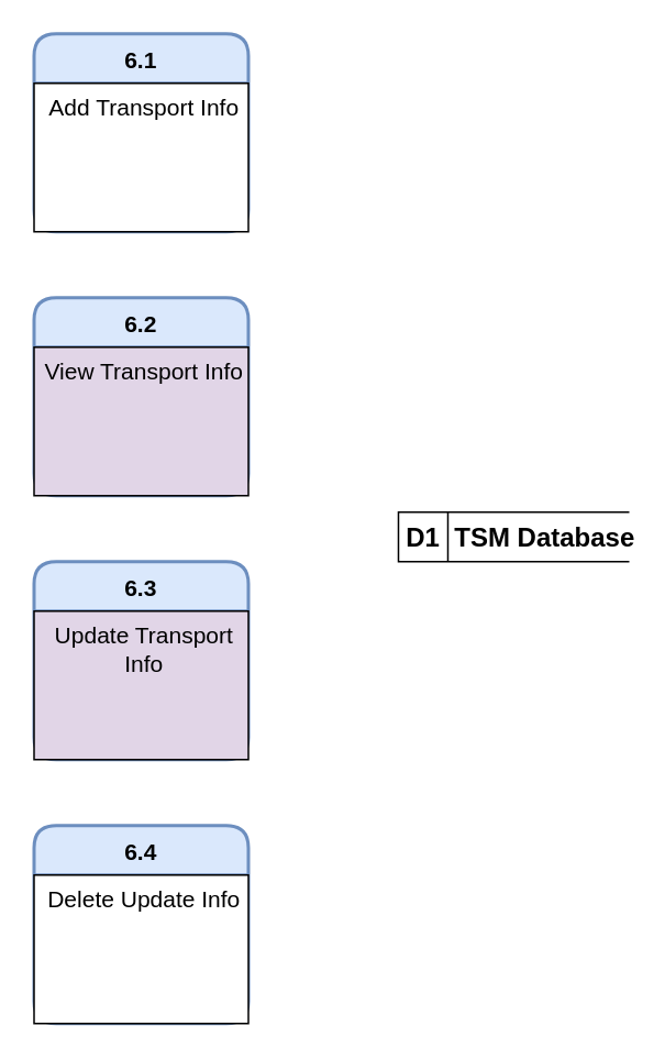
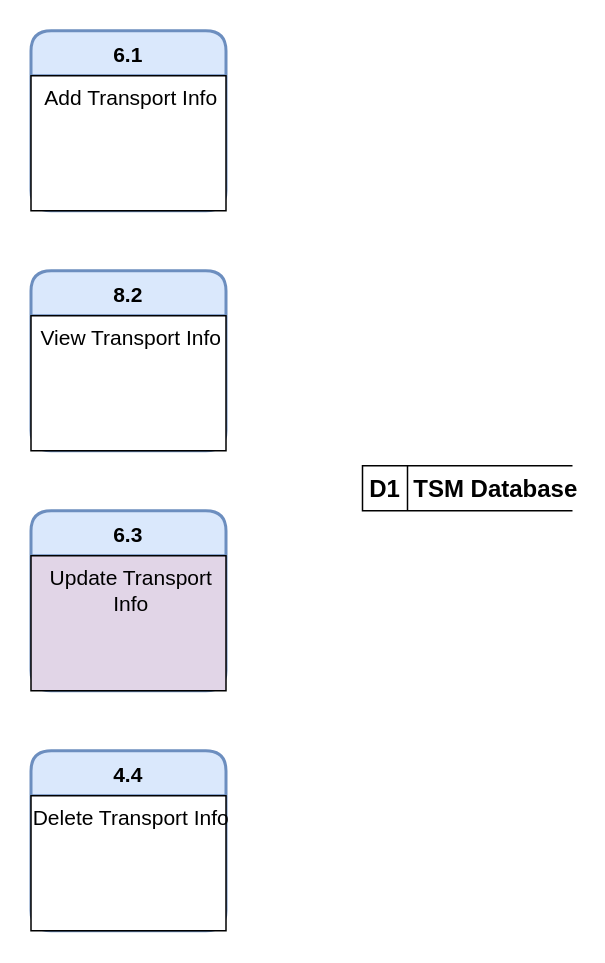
  <mxCell id="0" />
  <mxCell id="1" parent="0" />
  <mxCell id="2" value="6.1" style="swimlane;childLayout=stackLayout;horizontal=1;startSize=30;horizontalStack=0;rounded=1;fontSize=14;fontStyle=1;strokeWidth=2;resizeParent=0;resizeLast=1;shadow=0;dashed=0;align=center;hachureGap=4;pointerEvents=0;fillColor=#dae8fc;strokeColor=#6c8ebf;" vertex="1" parent="1"><mxGeometry x="20" y="20" width="130" height="120" as="geometry" /></mxCell>
  <mxCell id="3" value="Add Transport Info" style="align=center;spacingLeft=4;fontSize=14;verticalAlign=top;resizable=0;rotatable=0;part=1;" vertex="1" parent="2"><mxGeometry y="30" width="130" height="90" as="geometry" /></mxCell>
  <mxCell id="4" value="" style="align=center;spacingLeft=4;fontSize=14;verticalAlign=top;resizable=0;rotatable=0;part=1;" vertex="1" parent="2"><mxGeometry y="120" width="130" as="geometry" /></mxCell>
  <mxCell id="5" value="" style="align=center;spacingLeft=4;fontSize=14;verticalAlign=top;resizable=0;rotatable=0;part=1;" vertex="1" parent="2"><mxGeometry y="120" width="130" as="geometry" /></mxCell>
- <mxCell id="6" value="6.2" style="swimlane;childLayout=stackLayout;horizontal=1;startSize=30;horizontalStack=0;rounded=1;fontSize=14;fontStyle=1;strokeWidth=2;resizeParent=0;resizeLast=1;shadow=0;dashed=0;align=center;hachureGap=4;pointerEvents=0;fillColor=#dae8fc;strokeColor=#6c8ebf;" vertex="1" parent="1"><mxGeometry x="20" y="180" width="130" height="120" as="geometry" /></mxCell>
- <mxCell id="7" value="View Transport Info" style="align=center;spacingLeft=4;fontSize=14;verticalAlign=top;resizable=0;rotatable=0;part=1;fillColor=#e1d5e7;" vertex="1" parent="6"><mxGeometry y="30" width="130" height="90" as="geometry" /></mxCell>
+ <mxCell id="6" value="8.2" style="swimlane;childLayout=stackLayout;horizontal=1;startSize=30;horizontalStack=0;rounded=1;fontSize=14;fontStyle=1;strokeWidth=2;resizeParent=0;resizeLast=1;shadow=0;dashed=0;align=center;hachureGap=4;pointerEvents=0;fillColor=#dae8fc;strokeColor=#6c8ebf;" vertex="1" parent="1"><mxGeometry x="20" y="180" width="130" height="120" as="geometry" /></mxCell>
+ <mxCell id="7" value="View Transport Info" style="align=center;spacingLeft=4;fontSize=14;verticalAlign=top;resizable=0;rotatable=0;part=1;" vertex="1" parent="6"><mxGeometry y="30" width="130" height="90" as="geometry" /></mxCell>
  <mxCell id="8" value="" style="align=center;spacingLeft=4;fontSize=14;verticalAlign=top;resizable=0;rotatable=0;part=1;" vertex="1" parent="6"><mxGeometry y="120" width="130" as="geometry" /></mxCell>
  <mxCell id="9" value="" style="align=center;spacingLeft=4;fontSize=14;verticalAlign=top;resizable=0;rotatable=0;part=1;" vertex="1" parent="6"><mxGeometry y="120" width="130" as="geometry" /></mxCell>
  <mxCell id="10" value="6.3" style="swimlane;childLayout=stackLayout;horizontal=1;startSize=30;horizontalStack=0;rounded=1;fontSize=14;fontStyle=1;strokeWidth=2;resizeParent=0;resizeLast=1;shadow=0;dashed=0;align=center;hachureGap=4;pointerEvents=0;fillColor=#dae8fc;strokeColor=#6c8ebf;" vertex="1" parent="1"><mxGeometry x="20" y="340" width="130" height="120" as="geometry" /></mxCell>
  <mxCell id="11" value="Update Transport&#10;Info" style="align=center;spacingLeft=4;fontSize=14;verticalAlign=top;resizable=0;rotatable=0;part=1;fillColor=#e1d5e7;" vertex="1" parent="10"><mxGeometry y="30" width="130" height="90" as="geometry" /></mxCell>
  <mxCell id="12" value="" style="align=center;spacingLeft=4;fontSize=14;verticalAlign=top;resizable=0;rotatable=0;part=1;" vertex="1" parent="10"><mxGeometry y="120" width="130" as="geometry" /></mxCell>
  <mxCell id="13" value="" style="align=center;spacingLeft=4;fontSize=14;verticalAlign=top;resizable=0;rotatable=0;part=1;" vertex="1" parent="10"><mxGeometry y="120" width="130" as="geometry" /></mxCell>
- <mxCell id="14" value="6.4" style="swimlane;childLayout=stackLayout;horizontal=1;startSize=30;horizontalStack=0;rounded=1;fontSize=14;fontStyle=1;strokeWidth=2;resizeParent=0;resizeLast=1;shadow=0;dashed=0;align=center;hachureGap=4;pointerEvents=0;fillColor=#dae8fc;strokeColor=#6c8ebf;" vertex="1" parent="1"><mxGeometry x="20" y="500" width="130" height="120" as="geometry" /></mxCell>
- <mxCell id="15" value="Delete Update Info" style="align=center;spacingLeft=4;fontSize=14;verticalAlign=top;resizable=0;rotatable=0;part=1;" vertex="1" parent="14"><mxGeometry y="30" width="130" height="90" as="geometry" /></mxCell>
+ <mxCell id="14" value="4.4" style="swimlane;childLayout=stackLayout;horizontal=1;startSize=30;horizontalStack=0;rounded=1;fontSize=14;fontStyle=1;strokeWidth=2;resizeParent=0;resizeLast=1;shadow=0;dashed=0;align=center;hachureGap=4;pointerEvents=0;fillColor=#dae8fc;strokeColor=#6c8ebf;" vertex="1" parent="1"><mxGeometry x="20" y="500" width="130" height="120" as="geometry" /></mxCell>
+ <mxCell id="15" value="Delete Transport Info" style="align=center;spacingLeft=4;fontSize=14;verticalAlign=top;resizable=0;rotatable=0;part=1;" vertex="1" parent="14"><mxGeometry y="30" width="130" height="90" as="geometry" /></mxCell>
  <mxCell id="16" value="" style="align=center;spacingLeft=4;fontSize=14;verticalAlign=top;resizable=0;rotatable=0;part=1;" vertex="1" parent="14"><mxGeometry y="120" width="130" as="geometry" /></mxCell>
  <mxCell id="17" value="" style="align=center;spacingLeft=4;fontSize=14;verticalAlign=top;resizable=0;rotatable=0;part=1;" vertex="1" parent="14"><mxGeometry y="120" width="130" as="geometry" /></mxCell>
  <mxCell id="18" value="&lt;font size=&quot;3&quot;&gt;&lt;b&gt;D1&amp;nbsp; TSM Database&lt;/b&gt;&lt;/font&gt;" style="html=1;dashed=0;whitespace=wrap;shape=mxgraph.dfd.dataStoreID;align=left;spacingLeft=3;points=[[0,0],[0.5,0],[1,0],[0,0.5],[1,0.5],[0,1],[0.5,1],[1,1]];hachureGap=4;pointerEvents=0;" vertex="1" parent="1"><mxGeometry x="241" y="310" width="140" height="30" as="geometry" /></mxCell>
